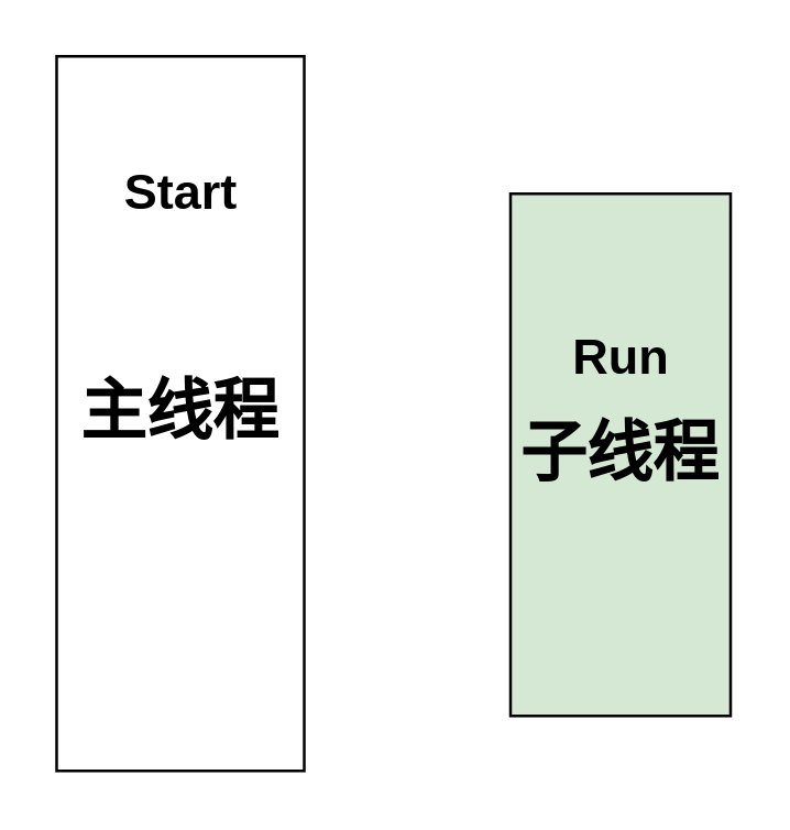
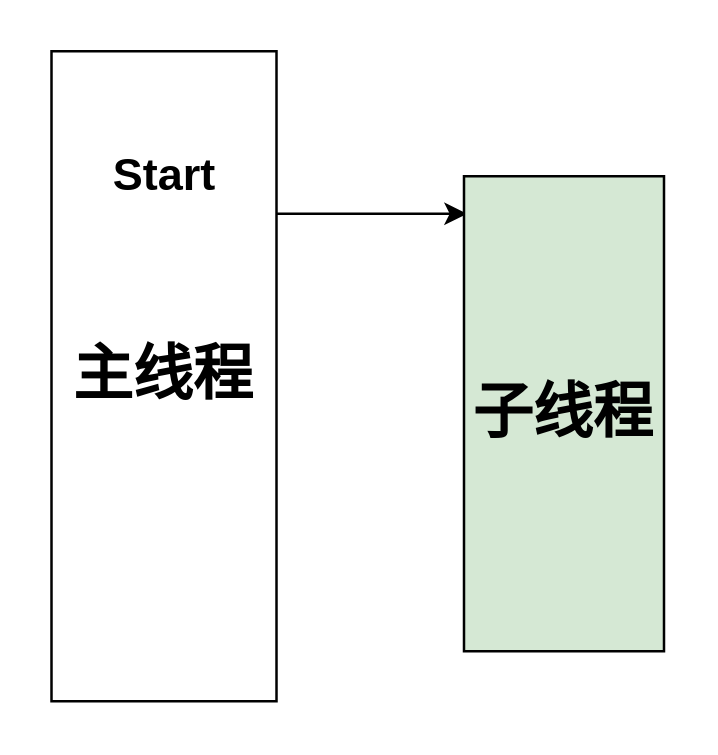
  <mxCell id="0" />
  <mxCell id="1" parent="0" />
+ <mxCell id="2" style="edgeStyle=orthogonalEdgeStyle;rounded=0;orthogonalLoop=1;jettySize=auto;html=1;exitX=1;exitY=0.25;exitDx=0;exitDy=0;entryX=0.015;entryY=0.079;entryDx=0;entryDy=0;entryPerimeter=0;" edge="1" parent="1" source="3" target="4"><mxGeometry relative="1" as="geometry" /></mxCell>
  <mxCell id="3" value="&lt;font style=&quot;font-size: 24px&quot;&gt;&lt;b&gt;主线程&lt;/b&gt;&lt;/font&gt;" style="rounded=0;whiteSpace=wrap;html=1;rotation=0;" vertex="1" parent="1"><mxGeometry x="20" y="20" width="90" height="260" as="geometry" /></mxCell>
  <mxCell id="4" value="&lt;font style=&quot;font-size: 24px&quot;&gt;&lt;b&gt;子线程&lt;/b&gt;&lt;/font&gt;" style="rounded=0;whiteSpace=wrap;html=1;rotation=0;fillColor=#d5e8d4;" vertex="1" parent="1"><mxGeometry x="185" y="70" width="80" height="190" as="geometry" /></mxCell>
  <mxCell id="5" value="&lt;font style=&quot;font-size: 18px&quot;&gt;&lt;b&gt;Start&lt;/b&gt;&lt;/font&gt;" style="text;html=1;align=center;verticalAlign=middle;resizable=0;points=[];autosize=1;strokeColor=none;fillColor=none;" vertex="1" parent="1"><mxGeometry x="35" y="60" width="60" height="20" as="geometry" /></mxCell>
- <mxCell id="6" value="&lt;font style=&quot;font-size: 18px&quot;&gt;&lt;b&gt;Run&lt;/b&gt;&lt;/font&gt;" style="text;html=1;align=center;verticalAlign=middle;resizable=0;points=[];autosize=1;strokeColor=none;fillColor=none;" vertex="1" parent="1"><mxGeometry x="200" y="120" width="50" height="20" as="geometry" /></mxCell>
